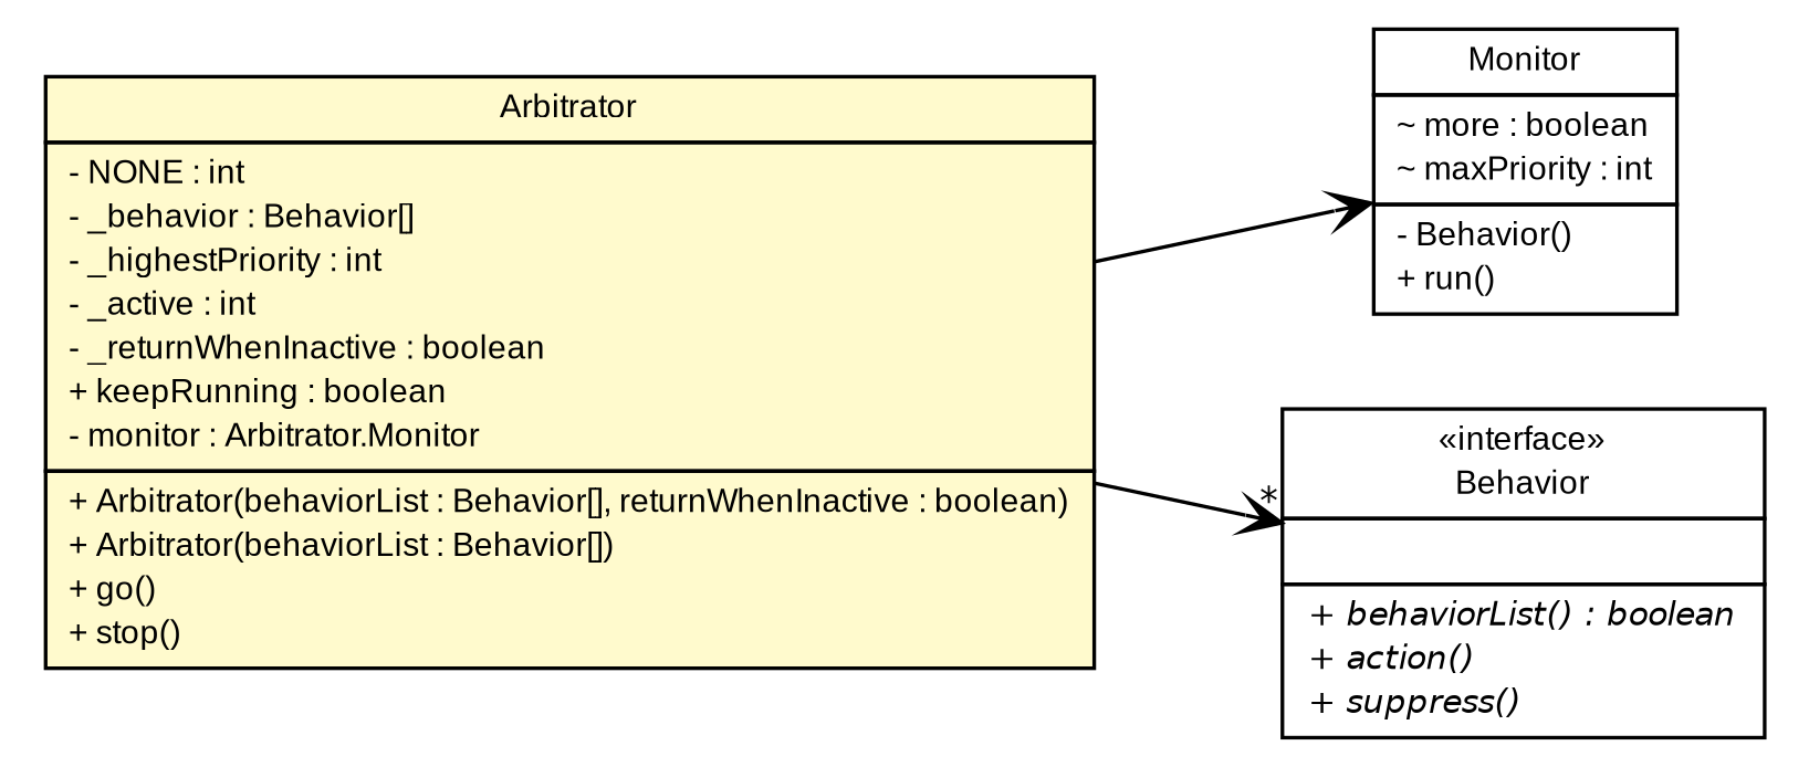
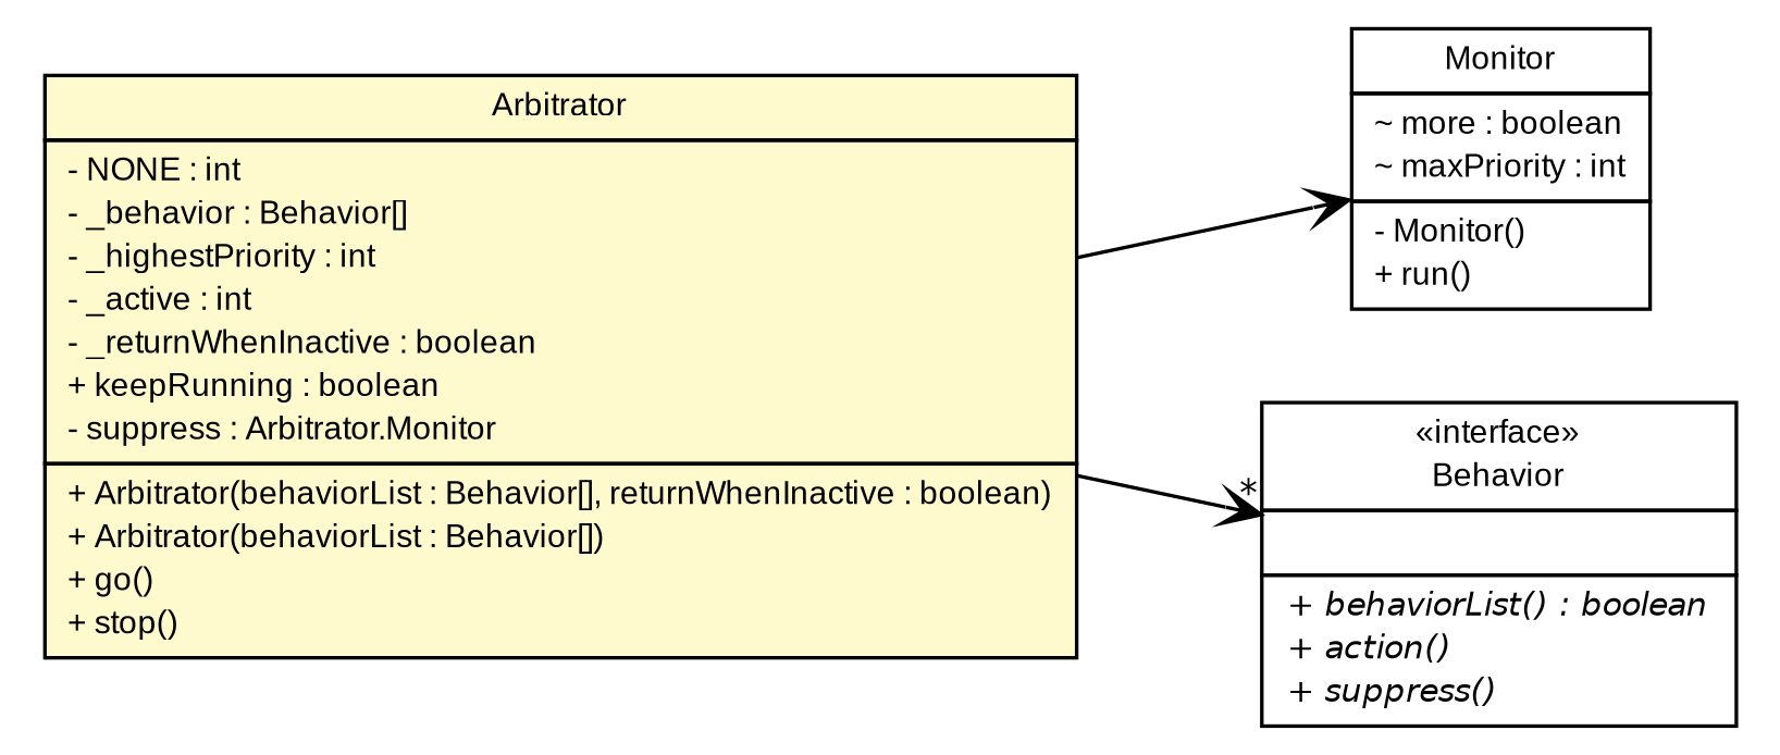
  digraph {
    fontname="Liberation Sans"
    nodesep=0.25
    rankdir=LR
    ranksep=0.5
    node [fontcolor=black fontname="Liberation Sans" fontsize=9.0 shape=plaintext]
    edge [arrowhead=open color=black fontcolor=black fontname="Liberation Sans" fontsize=10.0 headport=p labelfontname=Helvetica labelfontsize=10 tailport=p]
-   n1 [label=<<table title="lejos.robotics.subsumption.Arbitrator" border="0" cellborder="1" cellspacing="0" cellpadding="2" port="p" bgcolor="lemonChiffon" href="./Arbitrator.html"> 		<tr><td><table border="0" cellspacing="0" cellpadding="1"> <tr><td align="center" balign="center"> Arbitrator </td></tr> 		</table></td></tr> 		<tr><td><table border="0" cellspacing="0" cellpadding="1"> <tr><td align="left" balign="left"> - NONE : int </td></tr> <tr><td align="left" balign="left"> - _behavior : Behavior[] </td></tr> <tr><td align="left" balign="left"> - _highestPriority : int </td></tr> <tr><td align="left" balign="left"> - _active : int </td></tr> <tr><td align="left" balign="left"> - _returnWhenInactive : boolean </td></tr> <tr><td align="left" balign="left"> + keepRunning : boolean </td></tr> <tr><td align="left" balign="left"> - monitor : Arbitrator.Monitor </td></tr> 		</table></td></tr> 		<tr><td><table border="0" cellspacing="0" cellpadding="1"> <tr><td align="left" balign="left"> + Arbitrator(behaviorList : Behavior[], returnWhenInactive : boolean) </td></tr> <tr><td align="left" balign="left"> + Arbitrator(behaviorList : Behavior[]) </td></tr> <tr><td align="left" balign="left"> + go() </td></tr> <tr><td align="left" balign="left"> + stop() </td></tr> 		</table></td></tr> 		</table>>]
-   n2 [label=<<table title="lejos.robotics.subsumption.Arbitrator.Monitor" border="0" cellborder="1" cellspacing="0" cellpadding="2" port="p" href="./Arbitrator.Monitor.html"> 		<tr><td><table border="0" cellspacing="0" cellpadding="1"> <tr><td align="center" balign="center"> Monitor </td></tr> 		</table></td></tr> 		<tr><td><table border="0" cellspacing="0" cellpadding="1"> <tr><td align="left" balign="left"> ~ more : boolean </td></tr> <tr><td align="left" balign="left"> ~ maxPriority : int </td></tr> 		</table></td></tr> 		<tr><td><table border="0" cellspacing="0" cellpadding="1"> <tr><td align="left" balign="left"> - Behavior() </td></tr> <tr><td align="left" balign="left"> + run() </td></tr> 		</table></td></tr> 		</table>>]
+   n1 [label=<<table title="lejos.robotics.subsumption.Arbitrator" border="0" cellborder="1" cellspacing="0" cellpadding="2" port="p" bgcolor="lemonChiffon" href="./Arbitrator.html"> 		<tr><td><table border="0" cellspacing="0" cellpadding="1"> <tr><td align="center" balign="center"> Arbitrator </td></tr> 		</table></td></tr> 		<tr><td><table border="0" cellspacing="0" cellpadding="1"> <tr><td align="left" balign="left"> - NONE : int </td></tr> <tr><td align="left" balign="left"> - _behavior : Behavior[] </td></tr> <tr><td align="left" balign="left"> - _highestPriority : int </td></tr> <tr><td align="left" balign="left"> - _active : int </td></tr> <tr><td align="left" balign="left"> - _returnWhenInactive : boolean </td></tr> <tr><td align="left" balign="left"> + keepRunning : boolean </td></tr> <tr><td align="left" balign="left"> - suppress : Arbitrator.Monitor </td></tr> 		</table></td></tr> 		<tr><td><table border="0" cellspacing="0" cellpadding="1"> <tr><td align="left" balign="left"> + Arbitrator(behaviorList : Behavior[], returnWhenInactive : boolean) </td></tr> <tr><td align="left" balign="left"> + Arbitrator(behaviorList : Behavior[]) </td></tr> <tr><td align="left" balign="left"> + go() </td></tr> <tr><td align="left" balign="left"> + stop() </td></tr> 		</table></td></tr> 		</table>>]
+   n2 [label=<<table title="lejos.robotics.subsumption.Arbitrator.Monitor" border="0" cellborder="1" cellspacing="0" cellpadding="2" port="p" href="./Arbitrator.Monitor.html"> 		<tr><td><table border="0" cellspacing="0" cellpadding="1"> <tr><td align="center" balign="center"> Monitor </td></tr> 		</table></td></tr> 		<tr><td><table border="0" cellspacing="0" cellpadding="1"> <tr><td align="left" balign="left"> ~ more : boolean </td></tr> <tr><td align="left" balign="left"> ~ maxPriority : int </td></tr> 		</table></td></tr> 		<tr><td><table border="0" cellspacing="0" cellpadding="1"> <tr><td align="left" balign="left"> - Monitor() </td></tr> <tr><td align="left" balign="left"> + run() </td></tr> 		</table></td></tr> 		</table>>]
    n3 [label=<<table title="lejos.robotics.subsumption.Behavior" border="0" cellborder="1" cellspacing="0" cellpadding="2" port="p" href="./Behavior.html"> 		<tr><td><table border="0" cellspacing="0" cellpadding="1"> <tr><td align="center" balign="center"> &#171;interface&#187; </td></tr> <tr><td align="center" balign="center"> Behavior </td></tr> 		</table></td></tr> 		<tr><td><table border="0" cellspacing="0" cellpadding="1"> <tr><td align="left" balign="left">  </td></tr> 		</table></td></tr> 		<tr><td><table border="0" cellspacing="0" cellpadding="1"> <tr><td align="left" balign="left"><font face="Helvetica-Oblique" point-size="9.0"> + behaviorList() : boolean </font></td></tr> <tr><td align="left" balign="left"><font face="Helvetica-Oblique" point-size="9.0"> + action() </font></td></tr> <tr><td align="left" balign="left"><font face="Helvetica-Oblique" point-size="9.0"> + suppress() </font></td></tr> 		</table></td></tr> 		</table>>]
    n1 -> n2
    n1 -> n3 [headlabel="*"]
  }
